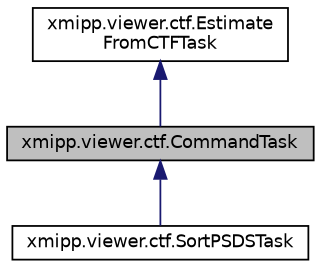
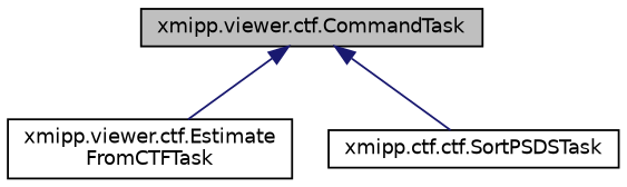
  digraph {
    node [color=black fillcolor=white fontname=Helvetica fontsize=10 shape=record style=filled]
    edge [color=midnightblue dir=back fontname=Helvetica fontsize=10 labelfontname=Helvetica labelfontsize=10 style=solid]
    n1 [fillcolor=grey75 fontcolor=black height=0.2 label="xmipp.viewer.ctf.CommandTask" width=0.4]
    n2 [height=0.2 label="xmipp.viewer.ctf.Estimate\lFromCTFTask" width=0.4]
-   n3 [height=0.2 label="xmipp.viewer.ctf.SortPSDSTask" width=0.4]
-   n2 -> n1
+   n3 [height=0.2 label="xmipp.ctf.ctf.SortPSDSTask" width=0.4]
+   n1 -> n2
    n1 -> n3
  }
